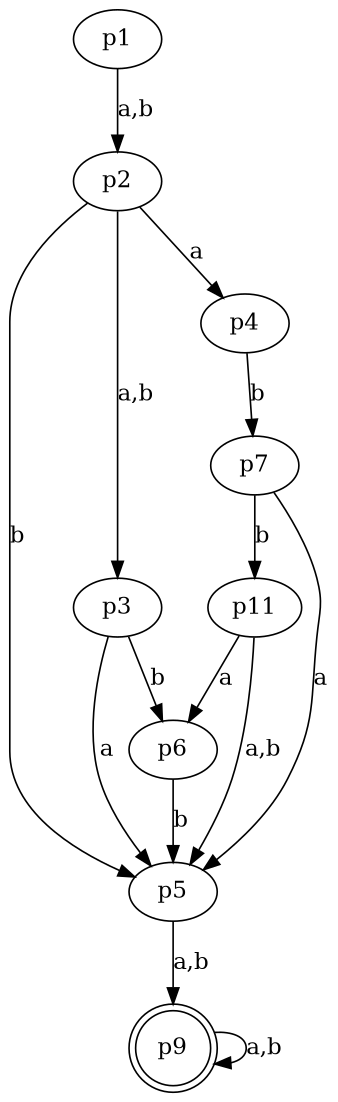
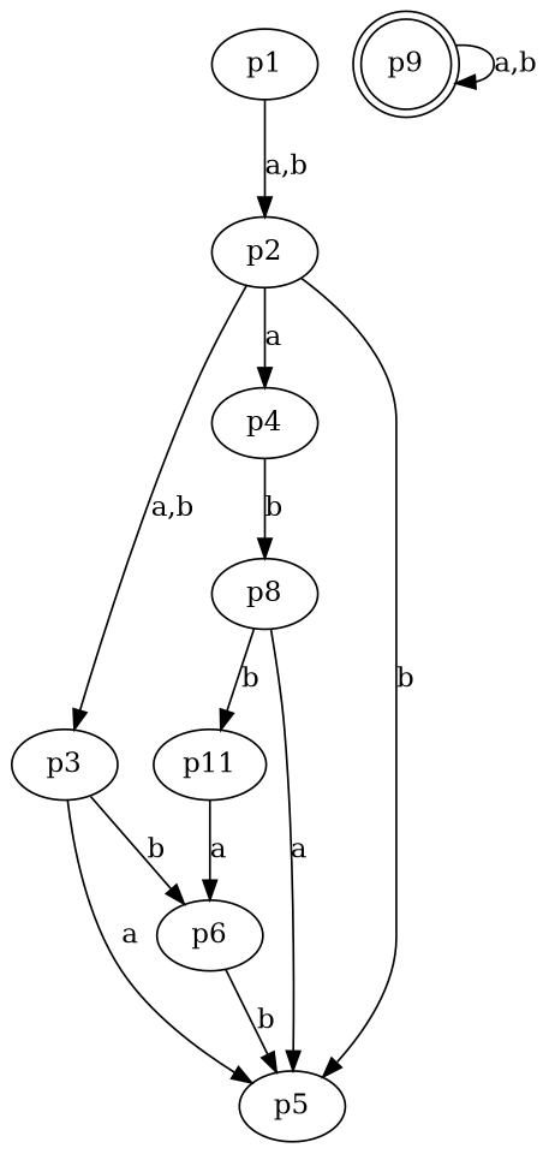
  digraph {
    n1 [label=p1]
    n2 [label=p2]
    n3 [label=p3]
    n4 [label=p4]
    n5 [label=p5]
    n6 [label=p6]
-   n7 [label=p7]
+   n7 [label=p8]
    n8 [label=p9 shape=doublecircle]
    n9 [label=p11]
    n1 -> n2 [label="a,b"]
    n2 -> n3 [label="a,b"]
    n2 -> n4 [label=a]
    n2 -> n5 [label=b]
    n3 -> n5 [label=a]
    n3 -> n6 [label=b]
    n4 -> n7 [label=b]
-   n5 -> n8 [label="a,b"]
    n6 -> n5 [label=b]
    n7 -> n5 [label=a]
    n7 -> n9 [label=b]
    n8 -> n8 [label="a,b"]
-   n9 -> n5 [label="a,b"]
    n9 -> n6 [label=a]
  }
